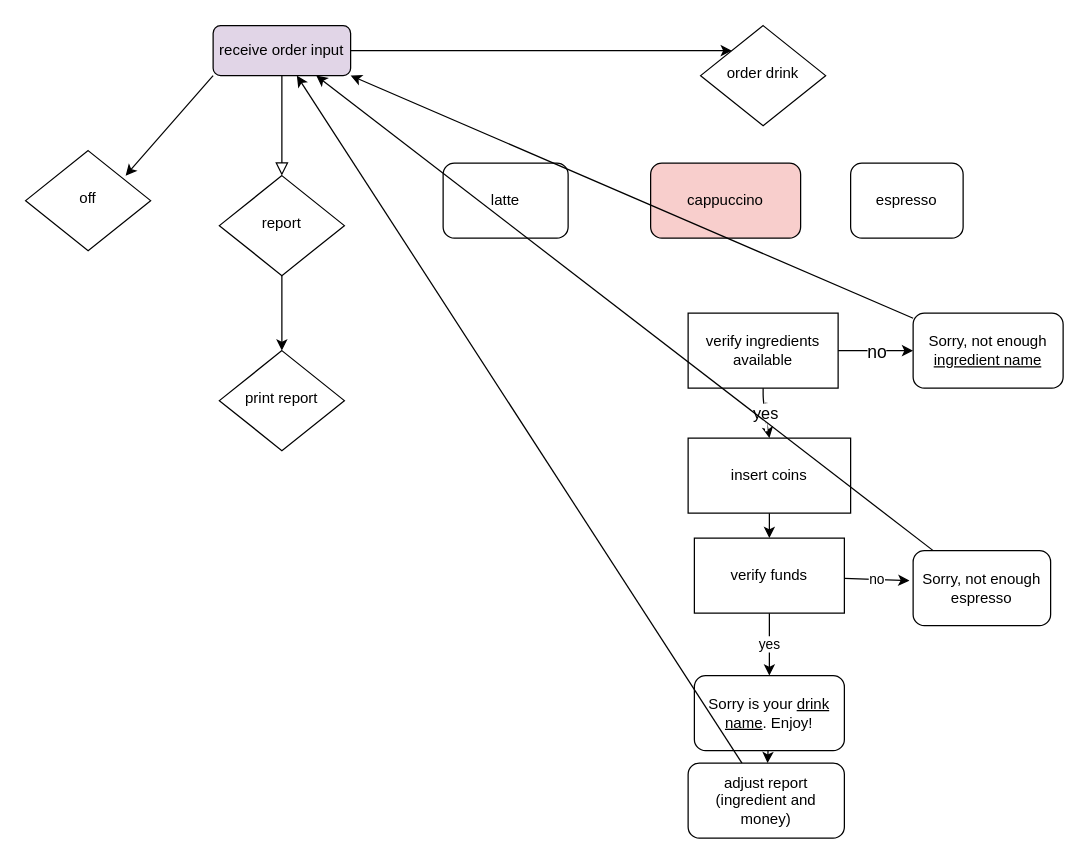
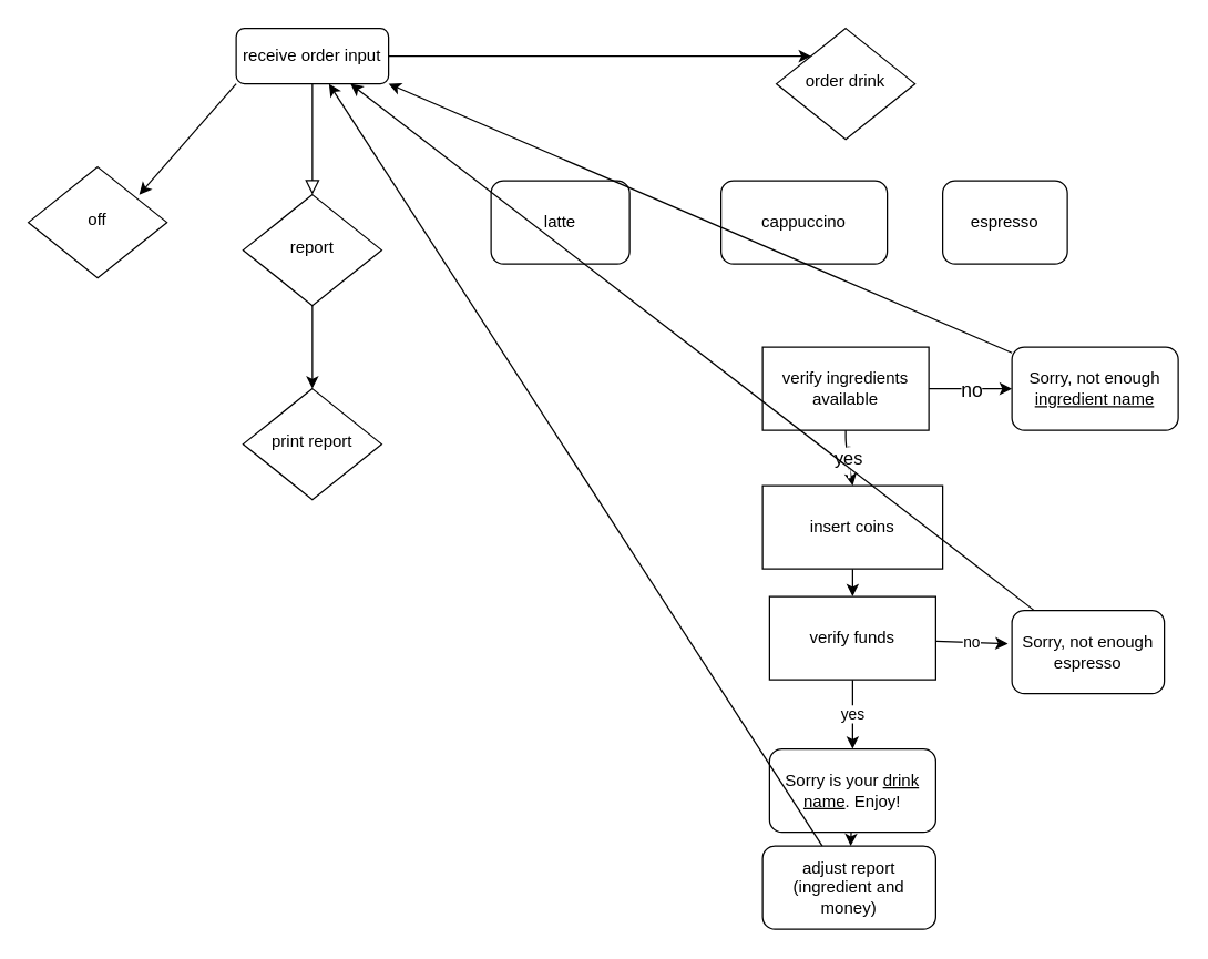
  <mxCell id="0" />
  <mxCell id="1" parent="0" />
  <mxCell id="2" value="" style="rounded=0;html=1;jettySize=auto;orthogonalLoop=1;fontSize=11;endArrow=block;endFill=0;endSize=8;strokeWidth=1;shadow=0;labelBackgroundColor=none;edgeStyle=orthogonalEdgeStyle;" parent="1" source="4" target="6" edge="1"><mxGeometry relative="1" as="geometry" /></mxCell>
  <mxCell id="3" style="edgeStyle=none;rounded=0;orthogonalLoop=1;jettySize=auto;html=1;exitX=1;exitY=0.5;exitDx=0;exitDy=0;entryX=0;entryY=0;entryDx=0;entryDy=0;" edge="1" parent="1" source="4" target="8"><mxGeometry relative="1" as="geometry" /></mxCell>
- <mxCell id="4" value="receive order input" style="rounded=1;whiteSpace=wrap;html=1;fontSize=12;glass=0;strokeWidth=1;shadow=0;fillColor=#e1d5e7;" parent="1" vertex="1"><mxGeometry x="170" y="20" width="110" height="40" as="geometry" /></mxCell>
+ <mxCell id="4" value="receive order input" style="rounded=1;whiteSpace=wrap;html=1;fontSize=12;glass=0;strokeWidth=1;shadow=0;" parent="1" vertex="1"><mxGeometry x="170" y="20" width="110" height="40" as="geometry" /></mxCell>
  <mxCell id="5" style="edgeStyle=none;rounded=0;orthogonalLoop=1;jettySize=auto;html=1;exitX=0.5;exitY=1;exitDx=0;exitDy=0;entryX=0.5;entryY=0;entryDx=0;entryDy=0;" edge="1" parent="1" source="6" target="7"><mxGeometry relative="1" as="geometry" /></mxCell>
  <mxCell id="6" value="report" style="rhombus;whiteSpace=wrap;html=1;shadow=0;fontFamily=Helvetica;fontSize=12;align=center;strokeWidth=1;spacing=6;spacingTop=-4;" parent="1" vertex="1"><mxGeometry x="175" y="140" width="100" height="80" as="geometry" /></mxCell>
  <mxCell id="7" value="print report" style="rhombus;whiteSpace=wrap;html=1;shadow=0;fontFamily=Helvetica;fontSize=12;align=center;strokeWidth=1;spacing=6;spacingTop=-4;" parent="1" vertex="1"><mxGeometry x="175" y="280" width="100" height="80" as="geometry" /></mxCell>
  <mxCell id="8" value="order drink" style="rhombus;whiteSpace=wrap;html=1;shadow=0;fontFamily=Helvetica;fontSize=12;align=center;strokeWidth=1;spacing=6;spacingTop=-4;" vertex="1" parent="1"><mxGeometry x="560" y="20" width="100" height="80" as="geometry" /></mxCell>
  <mxCell id="9" value="off" style="rhombus;whiteSpace=wrap;html=1;shadow=0;fontFamily=Helvetica;fontSize=12;align=center;strokeWidth=1;spacing=6;spacingTop=-4;" vertex="1" parent="1"><mxGeometry x="20" y="120" width="100" height="80" as="geometry" /></mxCell>
  <mxCell id="10" value="" style="endArrow=classic;html=1;exitX=0;exitY=1;exitDx=0;exitDy=0;" edge="1" parent="1" source="4"><mxGeometry width="50" height="50" relative="1" as="geometry"><mxPoint x="180" y="50" as="sourcePoint" /><mxPoint x="100" y="140" as="targetPoint" /></mxGeometry></mxCell>
  <mxCell id="11" value="latte" style="rounded=1;whiteSpace=wrap;html=1;" vertex="1" parent="1"><mxGeometry x="354" y="130" width="100" height="60" as="geometry" /></mxCell>
  <mxCell id="12" value="espresso" style="rounded=1;whiteSpace=wrap;html=1;" vertex="1" parent="1"><mxGeometry x="680" y="130" width="90" height="60" as="geometry" /></mxCell>
- <mxCell id="13" value="cappuccino" style="rounded=1;whiteSpace=wrap;html=1;fillColor=#f8cecc;" vertex="1" parent="1"><mxGeometry x="520" y="130" width="120" height="60" as="geometry" /></mxCell>
+ <mxCell id="13" value="cappuccino" style="rounded=1;whiteSpace=wrap;html=1;" vertex="1" parent="1"><mxGeometry x="520" y="130" width="120" height="60" as="geometry" /></mxCell>
  <mxCell id="14" value="verify ingredients available" style="rounded=0;whiteSpace=wrap;html=1;" vertex="1" parent="1"><mxGeometry x="550" y="250" width="120" height="60" as="geometry" /></mxCell>
  <mxCell id="15" style="edgeStyle=none;rounded=0;orthogonalLoop=1;jettySize=auto;html=1;entryX=0.5;entryY=0;entryDx=0;entryDy=0;" edge="1" parent="1" source="16" target="19"><mxGeometry relative="1" as="geometry"><mxPoint x="720" y="380" as="targetPoint" /></mxGeometry></mxCell>
  <mxCell id="16" value="insert coins" style="rounded=0;whiteSpace=wrap;html=1;" vertex="1" parent="1"><mxGeometry x="550" y="350" width="130" height="60" as="geometry" /></mxCell>
  <mxCell id="17" value="no" style="edgeStyle=none;rounded=0;orthogonalLoop=1;jettySize=auto;html=1;entryX=-0.027;entryY=0.4;entryDx=0;entryDy=0;entryPerimeter=0;" edge="1" parent="1" source="19" target="27"><mxGeometry relative="1" as="geometry"><Array as="points" /></mxGeometry></mxCell>
  <mxCell id="18" value="yes" style="edgeStyle=none;rounded=0;orthogonalLoop=1;jettySize=auto;html=1;exitX=0.5;exitY=1;exitDx=0;exitDy=0;strokeColor=#000000;" edge="1" parent="1" source="19"><mxGeometry relative="1" as="geometry"><mxPoint x="615" y="540" as="targetPoint" /></mxGeometry></mxCell>
  <mxCell id="19" value="verify funds" style="rounded=0;whiteSpace=wrap;html=1;" vertex="1" parent="1"><mxGeometry x="555" y="430" width="120" height="60" as="geometry" /></mxCell>
  <mxCell id="20" value="&lt;hr&gt;&lt;hr&gt;&lt;hr&gt;" style="endArrow=classic;html=1;exitX=0.5;exitY=1;exitDx=0;exitDy=0;entryX=0.5;entryY=0;entryDx=0;entryDy=0;" edge="1" parent="1" source="14" target="16"><mxGeometry relative="1" as="geometry"><mxPoint x="431" y="340" as="sourcePoint" /><mxPoint x="431" y="400" as="targetPoint" /><Array as="points"><mxPoint x="610" y="320" /></Array></mxGeometry></mxCell>
  <mxCell id="21" value="&lt;font style=&quot;font-size: 13px&quot;&gt;yes&lt;/font&gt;" style="edgeLabel;resizable=0;html=1;align=center;verticalAlign=middle;" connectable="0" vertex="1" parent="20"><mxGeometry relative="1" as="geometry" /></mxCell>
  <mxCell id="22" value="" style="endArrow=classic;html=1;" edge="1" parent="1"><mxGeometry relative="1" as="geometry"><mxPoint x="670" y="280" as="sourcePoint" /><mxPoint x="730" y="280" as="targetPoint" /></mxGeometry></mxCell>
  <mxCell id="23" value="&lt;font style=&quot;font-size: 14px&quot;&gt;no&lt;/font&gt;" style="edgeLabel;resizable=0;html=1;align=center;verticalAlign=middle;" connectable="0" vertex="1" parent="22"><mxGeometry relative="1" as="geometry" /></mxCell>
  <mxCell id="24" style="edgeStyle=none;rounded=0;orthogonalLoop=1;jettySize=auto;html=1;entryX=1;entryY=1;entryDx=0;entryDy=0;" edge="1" parent="1" source="25" target="4"><mxGeometry relative="1" as="geometry" /></mxCell>
  <mxCell id="25" value="Sorry, not enough &lt;u&gt;ingredient name&lt;/u&gt;" style="rounded=1;whiteSpace=wrap;html=1;" vertex="1" parent="1"><mxGeometry x="730" y="250" width="120" height="60" as="geometry" /></mxCell>
  <mxCell id="26" style="edgeStyle=none;rounded=0;orthogonalLoop=1;jettySize=auto;html=1;entryX=0.75;entryY=1;entryDx=0;entryDy=0;" edge="1" parent="1" source="27" target="4"><mxGeometry relative="1" as="geometry" /></mxCell>
  <mxCell id="27" value="Sorry, not enough espresso" style="rounded=1;whiteSpace=wrap;html=1;" vertex="1" parent="1"><mxGeometry x="730" y="440" width="110" height="60" as="geometry" /></mxCell>
  <mxCell id="28" style="edgeStyle=none;rounded=0;orthogonalLoop=1;jettySize=auto;html=1;entryX=1;entryY=0.5;entryDx=0;entryDy=0;" edge="1" parent="1" source="25" target="25"><mxGeometry relative="1" as="geometry" /></mxCell>
  <mxCell id="29" style="edgeStyle=none;rounded=0;orthogonalLoop=1;jettySize=auto;html=1;strokeColor=#000000;" edge="1" parent="1" source="30" target="32"><mxGeometry relative="1" as="geometry"><mxPoint x="615" y="640" as="targetPoint" /></mxGeometry></mxCell>
  <mxCell id="30" value="Sorry is your &lt;u&gt;drink name&lt;/u&gt;. Enjoy!" style="rounded=1;whiteSpace=wrap;html=1;" vertex="1" parent="1"><mxGeometry x="555" y="540" width="120" height="60" as="geometry" /></mxCell>
  <mxCell id="31" style="edgeStyle=none;rounded=0;orthogonalLoop=1;jettySize=auto;html=1;strokeColor=#000000;entryX=0.609;entryY=1;entryDx=0;entryDy=0;entryPerimeter=0;" edge="1" parent="1" source="32" target="4"><mxGeometry relative="1" as="geometry"><mxPoint x="240" y="70" as="targetPoint" /></mxGeometry></mxCell>
  <mxCell id="32" value="adjust report (ingredient and money)" style="rounded=1;whiteSpace=wrap;html=1;" vertex="1" parent="1"><mxGeometry x="550" y="610" width="125" height="60" as="geometry" /></mxCell>
